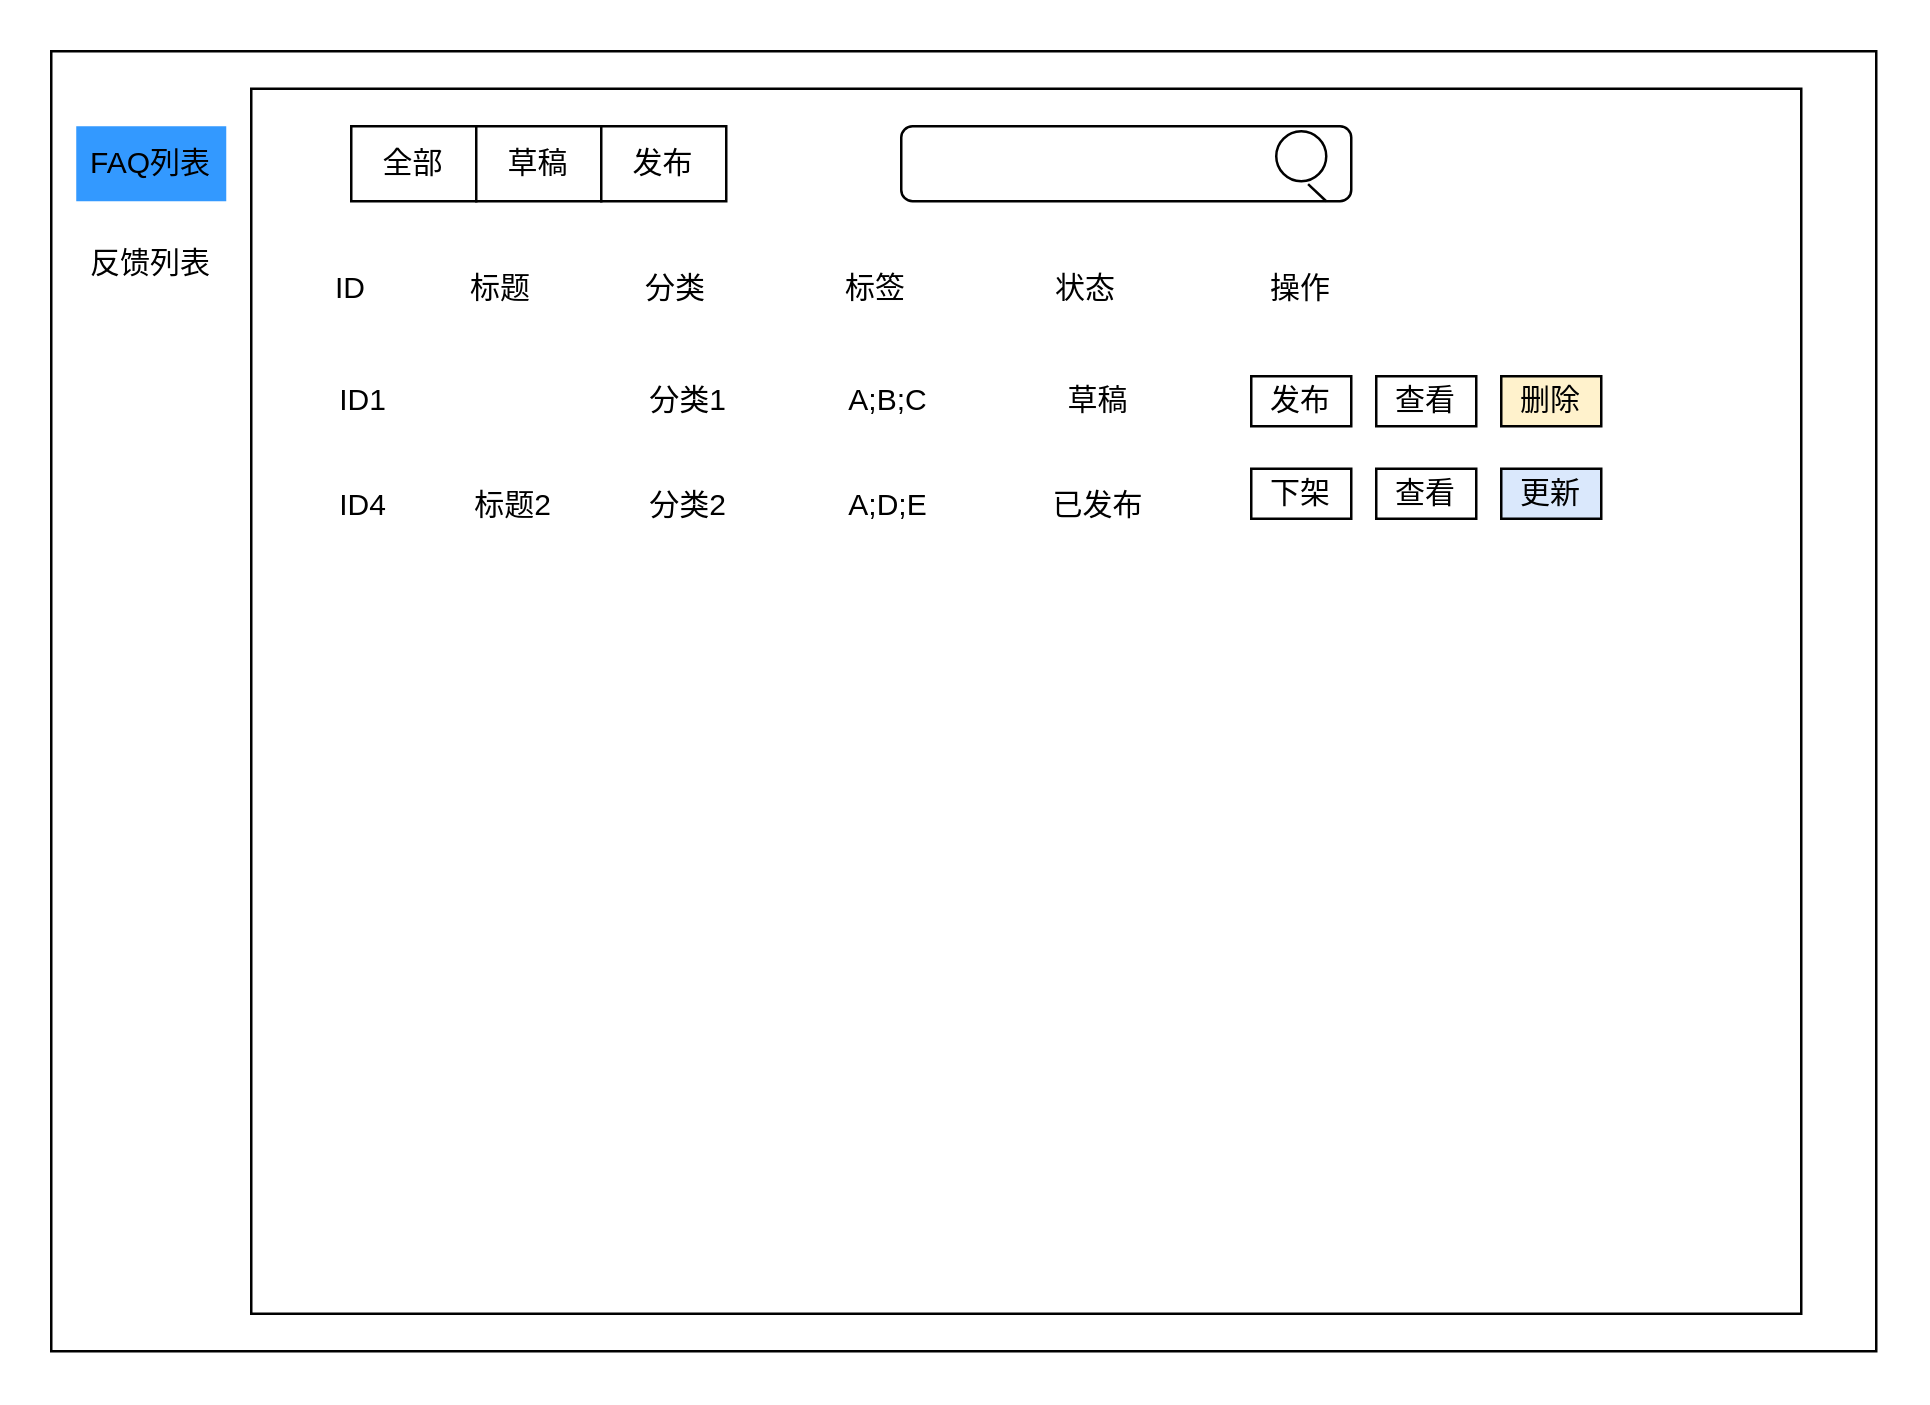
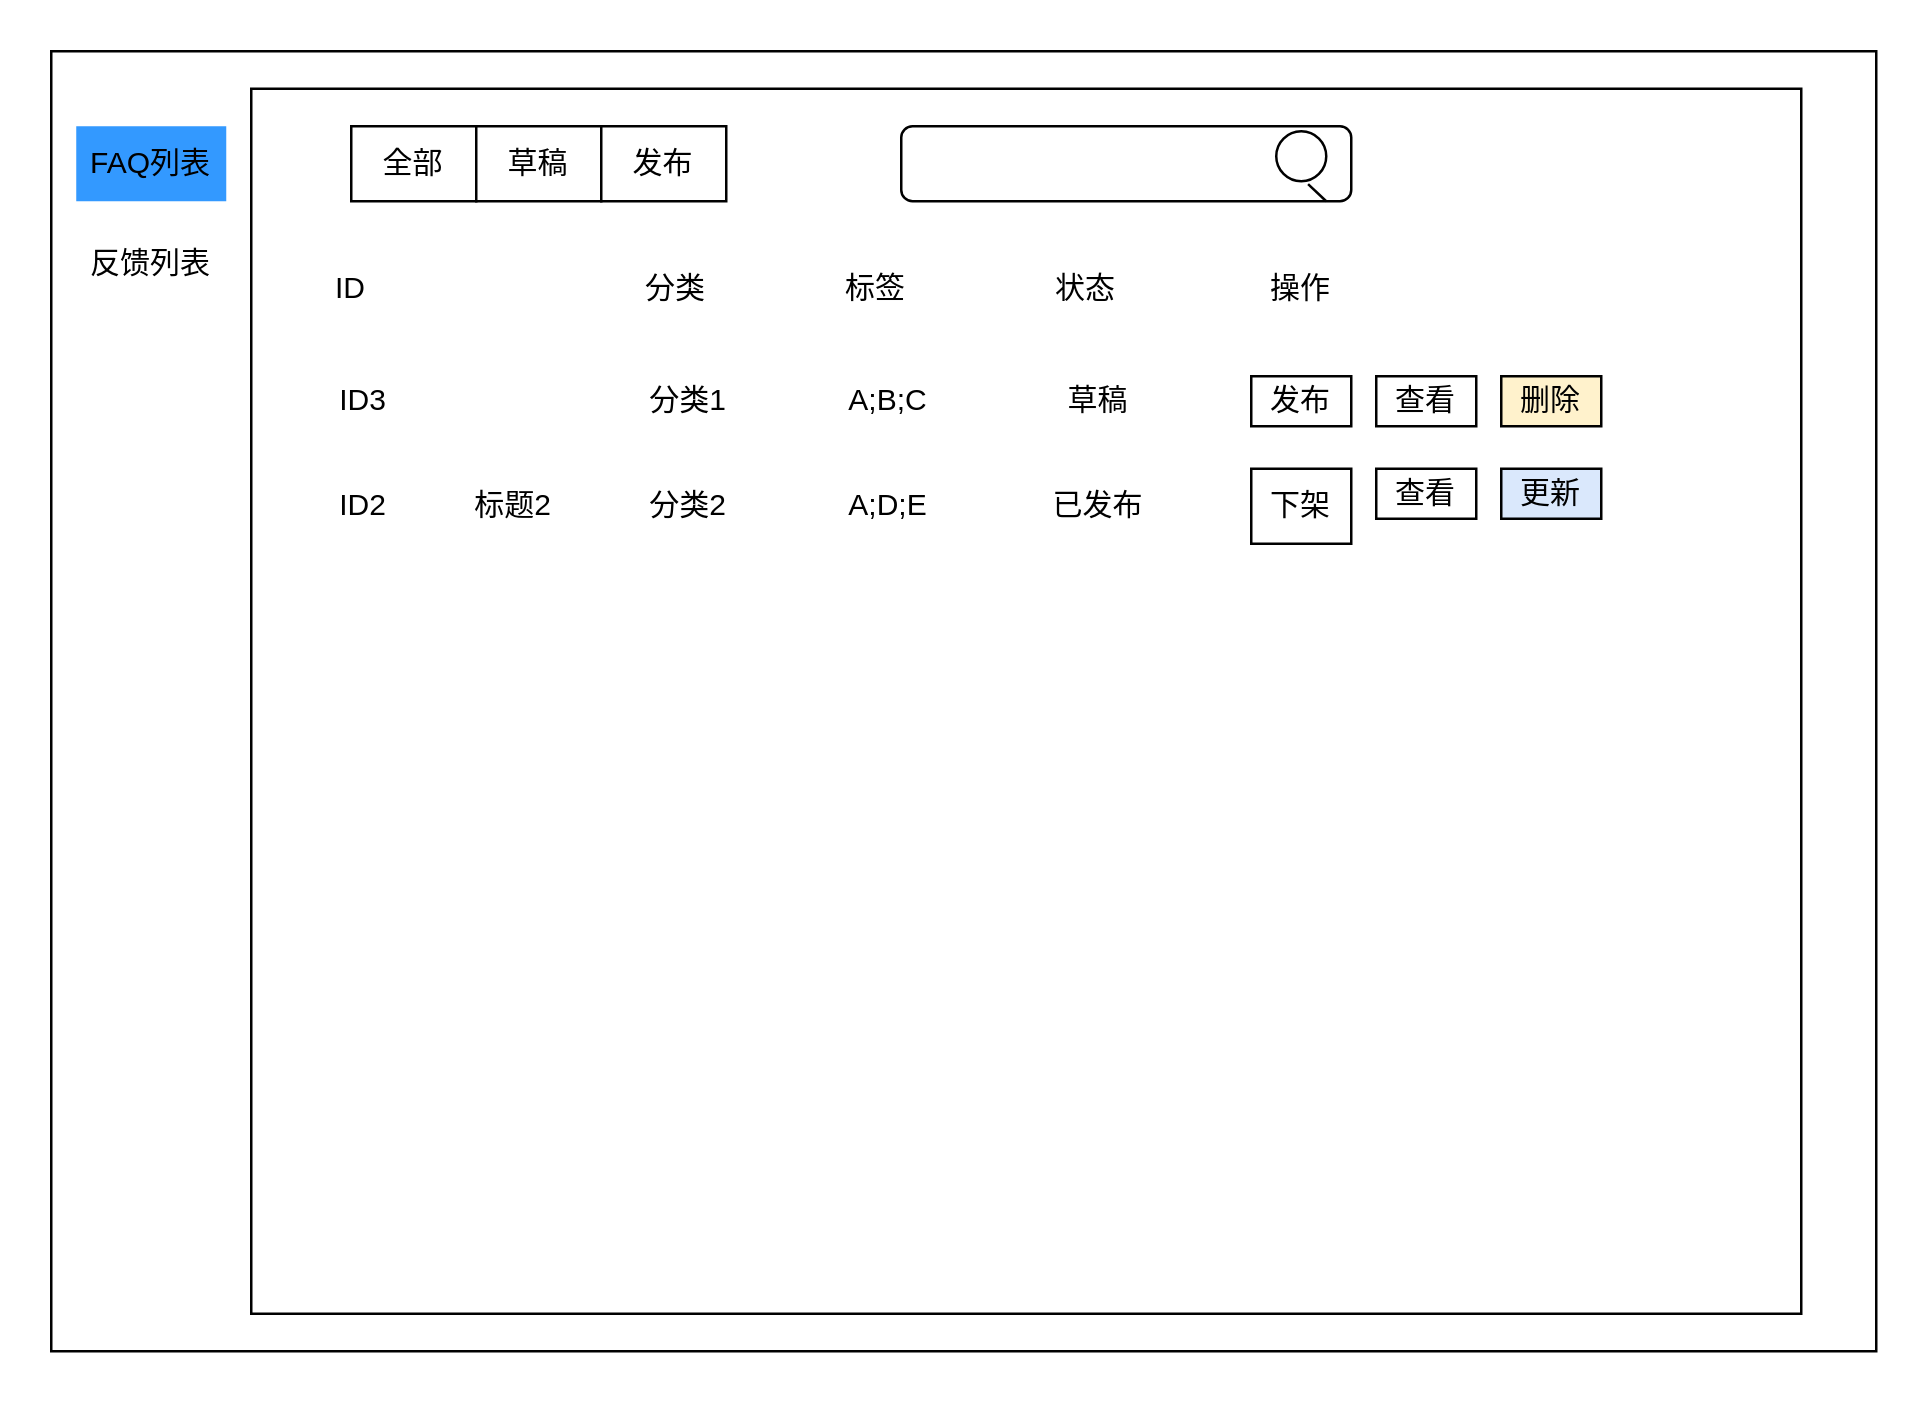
  <mxCell id="0" />
  <mxCell id="1" parent="0" />
  <mxCell id="2" value="" style="rounded=0;whiteSpace=wrap;html=1;" parent="1" vertex="1"><mxGeometry x="20" y="20" width="730" height="520" as="geometry" /></mxCell>
  <mxCell id="3" value="FAQ列表" style="text;html=1;align=center;verticalAlign=middle;whiteSpace=wrap;rounded=0;fillColor=#3399FF;" parent="1" vertex="1"><mxGeometry x="30" y="50" width="60" height="30" as="geometry" /></mxCell>
  <mxCell id="4" value="反馈列表" style="text;html=1;align=center;verticalAlign=middle;whiteSpace=wrap;rounded=0;" parent="1" vertex="1"><mxGeometry x="30" y="90" width="60" height="30" as="geometry" /></mxCell>
  <mxCell id="5" value="" style="rounded=0;whiteSpace=wrap;html=1;" parent="1" vertex="1"><mxGeometry x="100" y="35" width="620" height="490" as="geometry" /></mxCell>
  <mxCell id="6" value="全部" style="rounded=0;whiteSpace=wrap;html=1;" parent="1" vertex="1"><mxGeometry x="140" y="50" width="50" height="30" as="geometry" /></mxCell>
  <mxCell id="7" value="草稿" style="rounded=0;whiteSpace=wrap;html=1;" parent="1" vertex="1"><mxGeometry x="190" y="50" width="50" height="30" as="geometry" /></mxCell>
  <mxCell id="8" value="发布" style="rounded=0;whiteSpace=wrap;html=1;" parent="1" vertex="1"><mxGeometry x="240" y="50" width="50" height="30" as="geometry" /></mxCell>
  <mxCell id="9" value="" style="rounded=1;whiteSpace=wrap;html=1;align=center;verticalAlign=middle;fontFamily=Helvetica;fontSize=12;fontColor=default;fillColor=none;gradientColor=none;" parent="1" vertex="1"><mxGeometry x="360" y="50" width="180" height="30" as="geometry" /></mxCell>
  <mxCell id="10" value="" style="ellipse;whiteSpace=wrap;html=1;aspect=fixed;rounded=0;align=center;verticalAlign=middle;fontFamily=Helvetica;fontSize=12;fontColor=default;fillColor=none;gradientColor=none;" parent="1" vertex="1"><mxGeometry x="510" y="52" width="20" height="20" as="geometry" /></mxCell>
  <mxCell id="11" value="" style="endArrow=none;html=1;rounded=0;fontFamily=Helvetica;fontSize=12;fontColor=default;entryX=0.677;entryY=0.286;entryDx=0;entryDy=0;entryPerimeter=0;" parent="1" edge="1"><mxGeometry width="50" height="50" relative="1" as="geometry"><mxPoint x="530" y="80" as="sourcePoint" /><mxPoint x="522.74" y="73.14" as="targetPoint" /></mxGeometry></mxCell>
  <mxCell id="12" value="ID" style="text;html=1;align=center;verticalAlign=middle;whiteSpace=wrap;rounded=0;fontFamily=Helvetica;fontSize=12;fontColor=default;" parent="1" vertex="1"><mxGeometry x="110" y="100" width="60" height="30" as="geometry" /></mxCell>
- <mxCell id="13" value="标题" style="text;html=1;align=center;verticalAlign=middle;whiteSpace=wrap;rounded=0;fontFamily=Helvetica;fontSize=12;fontColor=default;" parent="1" vertex="1"><mxGeometry x="170" y="100" width="60" height="30" as="geometry" /></mxCell>
  <mxCell id="14" value="分类" style="text;html=1;align=center;verticalAlign=middle;whiteSpace=wrap;rounded=0;fontFamily=Helvetica;fontSize=12;fontColor=default;" parent="1" vertex="1"><mxGeometry x="240" y="100" width="60" height="30" as="geometry" /></mxCell>
  <mxCell id="15" value="标签" style="text;html=1;align=center;verticalAlign=middle;whiteSpace=wrap;rounded=0;fontFamily=Helvetica;fontSize=12;fontColor=default;" parent="1" vertex="1"><mxGeometry x="320" y="100" width="60" height="30" as="geometry" /></mxCell>
  <mxCell id="16" value="状态" style="text;html=1;align=center;verticalAlign=middle;whiteSpace=wrap;rounded=0;fontFamily=Helvetica;fontSize=12;fontColor=default;" parent="1" vertex="1"><mxGeometry x="403.5" y="100" width="60" height="30" as="geometry" /></mxCell>
- <mxCell id="17" value="ID1" style="text;html=1;align=center;verticalAlign=middle;whiteSpace=wrap;rounded=0;fontFamily=Helvetica;fontSize=12;fontColor=default;" vertex="1" parent="1"><mxGeometry x="115" y="145" width="60" height="30" as="geometry" /></mxCell>
+ <mxCell id="17" value="ID3" style="text;html=1;align=center;verticalAlign=middle;whiteSpace=wrap;rounded=0;fontFamily=Helvetica;fontSize=12;fontColor=default;" vertex="1" parent="1"><mxGeometry x="115" y="145" width="60" height="30" as="geometry" /></mxCell>
  <mxCell id="18" value="分类1" style="text;html=1;align=center;verticalAlign=middle;whiteSpace=wrap;rounded=0;fontFamily=Helvetica;fontSize=12;fontColor=default;" vertex="1" parent="1"><mxGeometry x="245" y="145" width="60" height="30" as="geometry" /></mxCell>
  <mxCell id="19" value="A;B;C" style="text;html=1;align=center;verticalAlign=middle;whiteSpace=wrap;rounded=0;fontFamily=Helvetica;fontSize=12;fontColor=default;" vertex="1" parent="1"><mxGeometry x="325" y="145" width="60" height="30" as="geometry" /></mxCell>
  <mxCell id="20" value="草稿" style="text;html=1;align=center;verticalAlign=middle;whiteSpace=wrap;rounded=0;fontFamily=Helvetica;fontSize=12;fontColor=default;" vertex="1" parent="1"><mxGeometry x="408.5" y="145" width="60" height="30" as="geometry" /></mxCell>
- <mxCell id="21" value="ID4" style="text;html=1;align=center;verticalAlign=middle;whiteSpace=wrap;rounded=0;fontFamily=Helvetica;fontSize=12;fontColor=default;" vertex="1" parent="1"><mxGeometry x="115" y="187" width="60" height="30" as="geometry" /></mxCell>
+ <mxCell id="21" value="ID2" style="text;html=1;align=center;verticalAlign=middle;whiteSpace=wrap;rounded=0;fontFamily=Helvetica;fontSize=12;fontColor=default;" vertex="1" parent="1"><mxGeometry x="115" y="187" width="60" height="30" as="geometry" /></mxCell>
  <mxCell id="22" value="标题2" style="text;html=1;align=center;verticalAlign=middle;whiteSpace=wrap;rounded=0;fontFamily=Helvetica;fontSize=12;fontColor=default;" vertex="1" parent="1"><mxGeometry x="175" y="187" width="60" height="30" as="geometry" /></mxCell>
  <mxCell id="23" value="分类2" style="text;html=1;align=center;verticalAlign=middle;whiteSpace=wrap;rounded=0;fontFamily=Helvetica;fontSize=12;fontColor=default;" vertex="1" parent="1"><mxGeometry x="245" y="187" width="60" height="30" as="geometry" /></mxCell>
  <mxCell id="24" value="A;D;E" style="text;html=1;align=center;verticalAlign=middle;whiteSpace=wrap;rounded=0;fontFamily=Helvetica;fontSize=12;fontColor=default;" vertex="1" parent="1"><mxGeometry x="325" y="187" width="60" height="30" as="geometry" /></mxCell>
  <mxCell id="25" value="已发布" style="text;html=1;align=center;verticalAlign=middle;whiteSpace=wrap;rounded=0;fontFamily=Helvetica;fontSize=12;fontColor=default;" vertex="1" parent="1"><mxGeometry x="408.5" y="187" width="60" height="30" as="geometry" /></mxCell>
  <mxCell id="26" value="操作" style="text;html=1;align=center;verticalAlign=middle;whiteSpace=wrap;rounded=0;fontFamily=Helvetica;fontSize=12;fontColor=default;" vertex="1" parent="1"><mxGeometry x="490" y="100" width="60" height="30" as="geometry" /></mxCell>
  <mxCell id="27" value="" style="rounded=0;whiteSpace=wrap;html=1;" vertex="1" parent="1"><mxGeometry x="500" y="150" width="40" height="20" as="geometry" /></mxCell>
  <mxCell id="28" value="发布" style="text;html=1;align=center;verticalAlign=middle;whiteSpace=wrap;rounded=0;fontFamily=Helvetica;fontSize=12;fontColor=default;" vertex="1" parent="1"><mxGeometry x="490" y="145" width="60" height="30" as="geometry" /></mxCell>
  <mxCell id="29" value="查看" style="rounded=0;whiteSpace=wrap;html=1;" vertex="1" parent="1"><mxGeometry x="550" y="150" width="40" height="20" as="geometry" /></mxCell>
  <mxCell id="30" value="删除" style="rounded=0;whiteSpace=wrap;html=1;fillColor=#fff2cc;" vertex="1" parent="1"><mxGeometry x="600" y="150" width="40" height="20" as="geometry" /></mxCell>
- <mxCell id="31" value="下架" style="rounded=0;whiteSpace=wrap;html=1;" vertex="1" parent="1"><mxGeometry x="500" y="187" width="40" height="20" as="geometry" /></mxCell>
+ <mxCell id="31" value="下架" style="rounded=0;whiteSpace=wrap;html=1;" vertex="1" parent="1"><mxGeometry x="500" y="187" width="40" height="30" as="geometry" /></mxCell>
  <mxCell id="32" value="查看" style="rounded=0;whiteSpace=wrap;html=1;" vertex="1" parent="1"><mxGeometry x="550" y="187" width="40" height="20" as="geometry" /></mxCell>
  <mxCell id="33" value="更新" style="rounded=0;whiteSpace=wrap;html=1;fillColor=#dae8fc;" vertex="1" parent="1"><mxGeometry x="600" y="187" width="40" height="20" as="geometry" /></mxCell>
